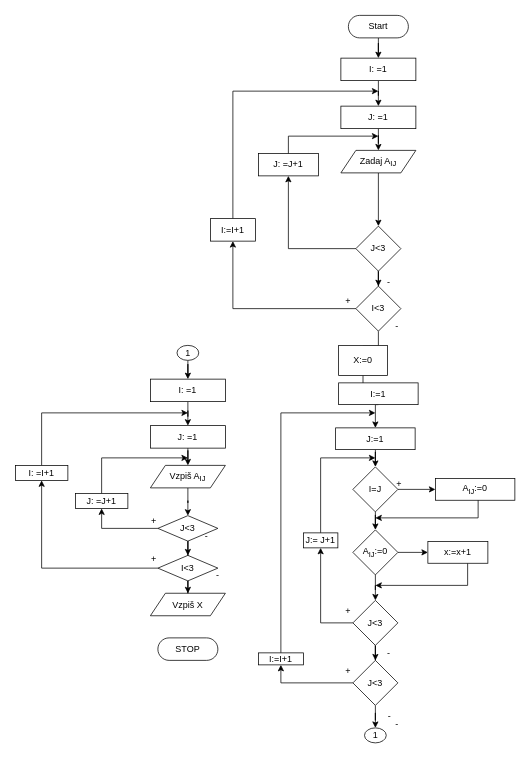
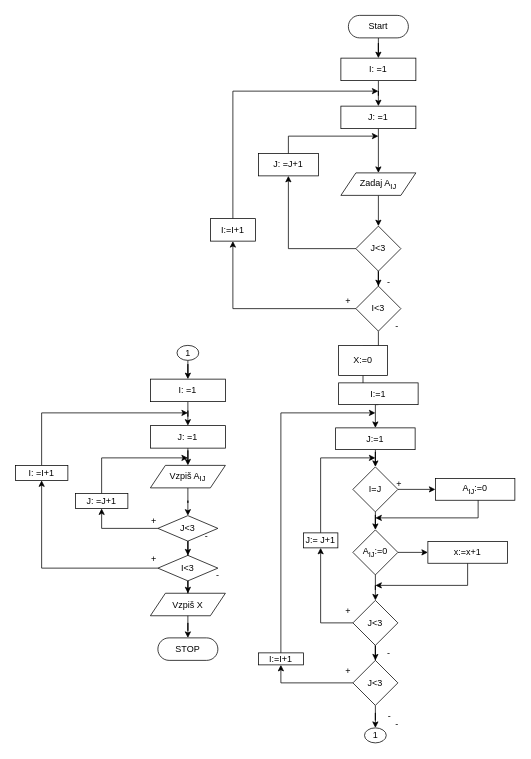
  <mxCell id="0" />
  <mxCell id="1" parent="0" />
  <mxCell id="2" value="" style="edgeStyle=orthogonalEdgeStyle;rounded=0;orthogonalLoop=1;jettySize=auto;html=1;" parent="1" source="3" target="5" edge="1"><mxGeometry relative="1" as="geometry" /></mxCell>
  <mxCell id="3" value="Start" style="html=1;dashed=0;whiteSpace=wrap;shape=mxgraph.dfd.start" parent="1" vertex="1"><mxGeometry x="464" y="20" width="80" height="30" as="geometry" /></mxCell>
  <mxCell id="4" value="" style="edgeStyle=orthogonalEdgeStyle;rounded=0;orthogonalLoop=1;jettySize=auto;html=1;" parent="1" source="5" target="7" edge="1"><mxGeometry relative="1" as="geometry" /></mxCell>
  <mxCell id="5" value="I: =1" style="html=1;dashed=0;whiteSpace=wrap;" parent="1" vertex="1"><mxGeometry x="454" y="77" width="100" height="30" as="geometry" /></mxCell>
  <mxCell id="6" value="" style="edgeStyle=orthogonalEdgeStyle;rounded=0;orthogonalLoop=1;jettySize=auto;html=1;" parent="1" source="7" target="9" edge="1"><mxGeometry relative="1" as="geometry" /></mxCell>
  <mxCell id="7" value="J: =1" style="html=1;dashed=0;whiteSpace=wrap;" parent="1" vertex="1"><mxGeometry x="454" y="141" width="100" height="30" as="geometry" /></mxCell>
  <mxCell id="8" value="" style="edgeStyle=orthogonalEdgeStyle;rounded=0;orthogonalLoop=1;jettySize=auto;html=1;" parent="1" source="9" target="12" edge="1"><mxGeometry relative="1" as="geometry" /></mxCell>
- <mxCell id="9" value="Zadaj A&lt;sub&gt;IJ&lt;/sub&gt;" style="shape=parallelogram;perimeter=parallelogramPerimeter;whiteSpace=wrap;html=1;dashed=0;" parent="1" vertex="1"><mxGeometry x="454" y="200" width="100" height="30" as="geometry" /></mxCell>
+ <mxCell id="9" value="Zadaj A&lt;sub&gt;IJ&lt;/sub&gt;" style="shape=parallelogram;perimeter=parallelogramPerimeter;whiteSpace=wrap;html=1;dashed=0;" parent="1" vertex="1"><mxGeometry x="454" y="230" width="100" height="30" as="geometry" /></mxCell>
  <mxCell id="10" value="" style="edgeStyle=orthogonalEdgeStyle;rounded=0;orthogonalLoop=1;jettySize=auto;html=1;" parent="1" source="12" target="17" edge="1"><mxGeometry relative="1" as="geometry" /></mxCell>
  <mxCell id="11" style="edgeStyle=orthogonalEdgeStyle;rounded=0;orthogonalLoop=1;jettySize=auto;html=1;entryX=0.5;entryY=1;entryDx=0;entryDy=0;" parent="1" source="12" target="14" edge="1"><mxGeometry relative="1" as="geometry" /></mxCell>
  <mxCell id="12" value="J&amp;lt;3" style="rhombus;whiteSpace=wrap;html=1;" parent="1" vertex="1"><mxGeometry x="474" y="301" width="60" height="60" as="geometry" /></mxCell>
  <mxCell id="13" style="edgeStyle=orthogonalEdgeStyle;rounded=0;orthogonalLoop=1;jettySize=auto;html=1;" parent="1" edge="1"><mxGeometry relative="1" as="geometry"><mxPoint x="504" y="181" as="targetPoint" /><mxPoint x="424" y="209" as="sourcePoint" /><Array as="points"><mxPoint x="384" y="209" /><mxPoint x="384" y="181" /></Array></mxGeometry></mxCell>
  <mxCell id="14" value="J: =J+1" style="rounded=0;whiteSpace=wrap;html=1;" parent="1" vertex="1"><mxGeometry x="344" y="204" width="80" height="30" as="geometry" /></mxCell>
  <mxCell id="15" style="edgeStyle=orthogonalEdgeStyle;rounded=0;orthogonalLoop=1;jettySize=auto;html=1;entryX=0.5;entryY=1;entryDx=0;entryDy=0;" parent="1" source="17" target="19" edge="1"><mxGeometry relative="1" as="geometry" /></mxCell>
  <mxCell id="16" style="edgeStyle=orthogonalEdgeStyle;rounded=0;orthogonalLoop=1;jettySize=auto;html=1;entryX=0.5;entryY=0;entryDx=0;entryDy=0;" parent="1" source="17" target="24" edge="1"><mxGeometry relative="1" as="geometry" /></mxCell>
  <mxCell id="17" value="I&amp;lt;3" style="rhombus;whiteSpace=wrap;html=1;" parent="1" vertex="1"><mxGeometry x="474" y="381" width="60" height="60" as="geometry" /></mxCell>
  <mxCell id="18" style="edgeStyle=orthogonalEdgeStyle;rounded=0;orthogonalLoop=1;jettySize=auto;html=1;" parent="1" source="19" edge="1"><mxGeometry relative="1" as="geometry"><mxPoint x="504" y="121" as="targetPoint" /><Array as="points"><mxPoint x="310" y="121" /></Array></mxGeometry></mxCell>
  <mxCell id="19" value="I:=I+1" style="rounded=0;whiteSpace=wrap;html=1;" parent="1" vertex="1"><mxGeometry x="280" y="291" width="60" height="30" as="geometry" /></mxCell>
  <mxCell id="20" value="+" style="text;html=1;strokeColor=none;fillColor=none;align=center;verticalAlign=middle;whiteSpace=wrap;rounded=0;" parent="1" vertex="1"><mxGeometry x="444" y="391" width="40" height="20" as="geometry" /></mxCell>
  <mxCell id="21" value="-" style="text;html=1;strokeColor=none;fillColor=none;align=center;verticalAlign=middle;whiteSpace=wrap;rounded=0;" parent="1" vertex="1"><mxGeometry x="493" y="361" width="50" height="30" as="geometry" /></mxCell>
  <mxCell id="22" value="-" style="text;html=1;strokeColor=none;fillColor=none;align=center;verticalAlign=middle;whiteSpace=wrap;rounded=0;" parent="1" vertex="1"><mxGeometry x="504" y="420" width="50" height="30" as="geometry" /></mxCell>
  <mxCell id="23" style="edgeStyle=orthogonalEdgeStyle;rounded=0;orthogonalLoop=1;jettySize=auto;html=1;entryX=0.5;entryY=0;entryDx=0;entryDy=0;" parent="1" source="24" target="26" edge="1"><mxGeometry relative="1" as="geometry" /></mxCell>
  <mxCell id="24" value="X:=0" style="rounded=0;whiteSpace=wrap;html=1;" parent="1" vertex="1"><mxGeometry x="451" y="460" width="65" height="40" as="geometry" /></mxCell>
  <mxCell id="25" style="edgeStyle=orthogonalEdgeStyle;rounded=0;orthogonalLoop=1;jettySize=auto;html=1;exitX=0.5;exitY=1;exitDx=0;exitDy=0;entryX=0.5;entryY=0;entryDx=0;entryDy=0;" parent="1" source="26" target="28" edge="1"><mxGeometry relative="1" as="geometry" /></mxCell>
  <mxCell id="26" value="I:=1" style="rounded=0;whiteSpace=wrap;html=1;" parent="1" vertex="1"><mxGeometry x="451" y="510" width="106" height="29" as="geometry" /></mxCell>
  <mxCell id="27" style="edgeStyle=orthogonalEdgeStyle;rounded=0;orthogonalLoop=1;jettySize=auto;html=1;entryX=0.5;entryY=0;entryDx=0;entryDy=0;" parent="1" source="28" target="31" edge="1"><mxGeometry relative="1" as="geometry" /></mxCell>
  <mxCell id="28" value="J:=1" style="rounded=0;whiteSpace=wrap;html=1;" parent="1" vertex="1"><mxGeometry x="447" y="570" width="106" height="29" as="geometry" /></mxCell>
  <mxCell id="29" style="edgeStyle=orthogonalEdgeStyle;rounded=0;orthogonalLoop=1;jettySize=auto;html=1;exitX=1;exitY=0.5;exitDx=0;exitDy=0;entryX=0;entryY=0.5;entryDx=0;entryDy=0;" parent="1" source="31" target="33" edge="1"><mxGeometry relative="1" as="geometry" /></mxCell>
  <mxCell id="30" style="edgeStyle=orthogonalEdgeStyle;rounded=0;orthogonalLoop=1;jettySize=auto;html=1;entryX=0.5;entryY=0;entryDx=0;entryDy=0;" parent="1" source="31" target="36" edge="1"><mxGeometry relative="1" as="geometry" /></mxCell>
  <mxCell id="31" value="I=J" style="rhombus;whiteSpace=wrap;html=1;" parent="1" vertex="1"><mxGeometry x="470" y="622" width="60" height="60" as="geometry" /></mxCell>
  <mxCell id="32" style="edgeStyle=orthogonalEdgeStyle;rounded=0;orthogonalLoop=1;jettySize=auto;html=1;" parent="1" edge="1"><mxGeometry relative="1" as="geometry"><mxPoint x="500" y="690" as="targetPoint" /><mxPoint x="637" y="664.5" as="sourcePoint" /><Array as="points"><mxPoint x="637" y="690" /></Array></mxGeometry></mxCell>
  <mxCell id="33" value="A&lt;sub&gt;IJ&lt;/sub&gt;:=0" style="rounded=0;whiteSpace=wrap;html=1;" parent="1" vertex="1"><mxGeometry x="580" y="637.5" width="106" height="29" as="geometry" /></mxCell>
  <mxCell id="34" style="edgeStyle=orthogonalEdgeStyle;rounded=0;orthogonalLoop=1;jettySize=auto;html=1;entryX=0;entryY=0.5;entryDx=0;entryDy=0;" parent="1" source="36" target="38" edge="1"><mxGeometry relative="1" as="geometry" /></mxCell>
  <mxCell id="35" style="edgeStyle=orthogonalEdgeStyle;rounded=0;orthogonalLoop=1;jettySize=auto;html=1;entryX=0.5;entryY=0;entryDx=0;entryDy=0;" parent="1" source="36" target="41" edge="1"><mxGeometry relative="1" as="geometry" /></mxCell>
  <mxCell id="36" value="A&lt;sub&gt;IJ&lt;/sub&gt;:=0" style="rhombus;whiteSpace=wrap;html=1;" parent="1" vertex="1"><mxGeometry x="470" y="706" width="60" height="60" as="geometry" /></mxCell>
  <mxCell id="37" style="edgeStyle=orthogonalEdgeStyle;rounded=0;orthogonalLoop=1;jettySize=auto;html=1;" parent="1" source="38" edge="1"><mxGeometry relative="1" as="geometry"><mxPoint x="500" y="780" as="targetPoint" /><Array as="points"><mxPoint x="623" y="780" /></Array></mxGeometry></mxCell>
- <mxCell id="38" value="x:=x+1" style="rounded=0;whiteSpace=wrap;html=1;" parent="1" vertex="1"><mxGeometry x="570" y="721.5" width="80" height="29" as="geometry" /></mxCell>
+ <mxCell id="38" value="x:=x+1" style="rounded=0;whiteSpace=wrap;html=1;" parent="1" vertex="1"><mxGeometry x="570" y="721.5" width="106" height="29" as="geometry" /></mxCell>
  <mxCell id="39" style="edgeStyle=orthogonalEdgeStyle;rounded=0;orthogonalLoop=1;jettySize=auto;html=1;entryX=0.5;entryY=0;entryDx=0;entryDy=0;" parent="1" source="41" target="44" edge="1"><mxGeometry relative="1" as="geometry" /></mxCell>
  <mxCell id="40" style="edgeStyle=orthogonalEdgeStyle;rounded=0;orthogonalLoop=1;jettySize=auto;html=1;entryX=0.5;entryY=1;entryDx=0;entryDy=0;" parent="1" source="41" target="48" edge="1"><mxGeometry relative="1" as="geometry" /></mxCell>
  <mxCell id="41" value="J&amp;lt;3" style="rhombus;whiteSpace=wrap;html=1;" parent="1" vertex="1"><mxGeometry x="470" y="800" width="60" height="60" as="geometry" /></mxCell>
  <mxCell id="42" style="edgeStyle=orthogonalEdgeStyle;rounded=0;orthogonalLoop=1;jettySize=auto;html=1;entryX=0.5;entryY=1;entryDx=0;entryDy=0;" parent="1" source="44" target="46" edge="1"><mxGeometry relative="1" as="geometry" /></mxCell>
  <mxCell id="43" style="edgeStyle=orthogonalEdgeStyle;rounded=0;orthogonalLoop=1;jettySize=auto;html=1;entryX=0.5;entryY=0;entryDx=0;entryDy=0;" parent="1" source="44" target="49" edge="1"><mxGeometry relative="1" as="geometry" /></mxCell>
  <mxCell id="44" value="J&amp;lt;3" style="rhombus;whiteSpace=wrap;html=1;" parent="1" vertex="1"><mxGeometry x="470" y="880" width="60" height="60" as="geometry" /></mxCell>
  <mxCell id="45" style="edgeStyle=orthogonalEdgeStyle;rounded=0;orthogonalLoop=1;jettySize=auto;html=1;" parent="1" source="46" edge="1"><mxGeometry relative="1" as="geometry"><mxPoint x="500" y="550" as="targetPoint" /><Array as="points"><mxPoint x="374" y="550" /></Array></mxGeometry></mxCell>
  <mxCell id="46" value="I:=I+1" style="rounded=0;whiteSpace=wrap;html=1;" parent="1" vertex="1"><mxGeometry x="344" y="870" width="60" height="16" as="geometry" /></mxCell>
  <mxCell id="47" style="edgeStyle=orthogonalEdgeStyle;rounded=0;orthogonalLoop=1;jettySize=auto;html=1;exitX=0.5;exitY=0;exitDx=0;exitDy=0;" parent="1" source="48" edge="1"><mxGeometry relative="1" as="geometry"><mxPoint x="500" y="610" as="targetPoint" /><Array as="points"><mxPoint x="427" y="610" /></Array></mxGeometry></mxCell>
  <mxCell id="48" value="J:= J+1" style="rounded=0;whiteSpace=wrap;html=1;" parent="1" vertex="1"><mxGeometry x="404" y="710" width="46" height="20" as="geometry" /></mxCell>
  <mxCell id="49" value="1" style="ellipse;whiteSpace=wrap;html=1;" parent="1" vertex="1"><mxGeometry x="485.5" y="970" width="29" height="20" as="geometry" /></mxCell>
  <mxCell id="50" value="-" style="text;html=1;strokeColor=none;fillColor=none;align=center;verticalAlign=middle;whiteSpace=wrap;rounded=0;" parent="1" vertex="1"><mxGeometry x="493" y="856" width="50" height="30" as="geometry" /></mxCell>
  <mxCell id="51" value="-" style="text;html=1;strokeColor=none;fillColor=none;align=center;verticalAlign=middle;whiteSpace=wrap;rounded=0;" parent="1" vertex="1"><mxGeometry x="494" y="940" width="50" height="30" as="geometry" /></mxCell>
  <mxCell id="52" value="+" style="text;html=1;strokeColor=none;fillColor=none;align=center;verticalAlign=middle;whiteSpace=wrap;rounded=0;" parent="1" vertex="1"><mxGeometry x="439" y="880" width="50" height="30" as="geometry" /></mxCell>
  <mxCell id="53" value="+" style="text;html=1;strokeColor=none;fillColor=none;align=center;verticalAlign=middle;whiteSpace=wrap;rounded=0;" parent="1" vertex="1"><mxGeometry x="439" y="800" width="50" height="30" as="geometry" /></mxCell>
  <mxCell id="54" value="+" style="text;html=1;strokeColor=none;fillColor=none;align=center;verticalAlign=middle;whiteSpace=wrap;rounded=0;" parent="1" vertex="1"><mxGeometry x="507" y="630" width="50" height="30" as="geometry" /></mxCell>
  <mxCell id="55" style="edgeStyle=orthogonalEdgeStyle;rounded=0;orthogonalLoop=1;jettySize=auto;html=1;entryX=0.5;entryY=0;entryDx=0;entryDy=0;" parent="1" source="56" target="58" edge="1"><mxGeometry relative="1" as="geometry" /></mxCell>
  <mxCell id="56" value="1" style="ellipse;whiteSpace=wrap;html=1;" parent="1" vertex="1"><mxGeometry x="235.5" y="460" width="29" height="20" as="geometry" /></mxCell>
  <mxCell id="57" style="edgeStyle=orthogonalEdgeStyle;rounded=0;orthogonalLoop=1;jettySize=auto;html=1;entryX=0.5;entryY=0;entryDx=0;entryDy=0;" parent="1" source="58" target="60" edge="1"><mxGeometry relative="1" as="geometry" /></mxCell>
  <mxCell id="58" value="I: =1" style="html=1;dashed=0;whiteSpace=wrap;" parent="1" vertex="1"><mxGeometry x="200" y="505" width="100" height="30" as="geometry" /></mxCell>
  <mxCell id="59" style="edgeStyle=orthogonalEdgeStyle;rounded=0;orthogonalLoop=1;jettySize=auto;html=1;entryX=0.5;entryY=0;entryDx=0;entryDy=0;" parent="1" source="60" target="62" edge="1"><mxGeometry relative="1" as="geometry" /></mxCell>
  <mxCell id="60" value="J: =1" style="html=1;dashed=0;whiteSpace=wrap;" parent="1" vertex="1"><mxGeometry x="200" y="567" width="100" height="30" as="geometry" /></mxCell>
  <mxCell id="61" style="edgeStyle=orthogonalEdgeStyle;rounded=0;orthogonalLoop=1;jettySize=auto;html=1;entryX=0.5;entryY=0;entryDx=0;entryDy=0;" parent="1" source="62" target="65" edge="1"><mxGeometry relative="1" as="geometry" /></mxCell>
  <mxCell id="62" value="Vzpiš A&lt;sub&gt;IJ&lt;/sub&gt;" style="shape=parallelogram;perimeter=parallelogramPerimeter;whiteSpace=wrap;html=1;fixedSize=1;" parent="1" vertex="1"><mxGeometry x="200" y="620" width="100" height="30" as="geometry" /></mxCell>
  <mxCell id="63" style="edgeStyle=orthogonalEdgeStyle;rounded=0;orthogonalLoop=1;jettySize=auto;html=1;entryX=0.5;entryY=0;entryDx=0;entryDy=0;" parent="1" source="65" target="68" edge="1"><mxGeometry relative="1" as="geometry" /></mxCell>
  <mxCell id="64" style="edgeStyle=orthogonalEdgeStyle;rounded=0;orthogonalLoop=1;jettySize=auto;html=1;entryX=0.5;entryY=1;entryDx=0;entryDy=0;" parent="1" source="65" target="70" edge="1"><mxGeometry relative="1" as="geometry" /></mxCell>
  <mxCell id="65" value="J&amp;lt;3" style="rhombus;whiteSpace=wrap;html=1;" parent="1" vertex="1"><mxGeometry x="210" y="687" width="80" height="34" as="geometry" /></mxCell>
  <mxCell id="66" style="edgeStyle=orthogonalEdgeStyle;rounded=0;orthogonalLoop=1;jettySize=auto;html=1;entryX=0.5;entryY=0;entryDx=0;entryDy=0;" parent="1" source="68" target="71" edge="1"><mxGeometry relative="1" as="geometry" /></mxCell>
  <mxCell id="67" style="edgeStyle=orthogonalEdgeStyle;rounded=0;orthogonalLoop=1;jettySize=auto;html=1;entryX=0.5;entryY=1;entryDx=0;entryDy=0;" parent="1" source="68" target="73" edge="1"><mxGeometry relative="1" as="geometry" /></mxCell>
  <mxCell id="68" value="I&amp;lt;3" style="rhombus;whiteSpace=wrap;html=1;" parent="1" vertex="1"><mxGeometry x="210" y="740" width="80" height="34" as="geometry" /></mxCell>
  <mxCell id="69" style="edgeStyle=orthogonalEdgeStyle;rounded=0;orthogonalLoop=1;jettySize=auto;html=1;" parent="1" source="70" edge="1"><mxGeometry relative="1" as="geometry"><mxPoint x="250" y="610" as="targetPoint" /><Array as="points"><mxPoint x="135" y="610" /><mxPoint x="250" y="610" /></Array></mxGeometry></mxCell>
  <mxCell id="70" value="J: =J+1" style="html=1;dashed=0;whiteSpace=wrap;" parent="1" vertex="1"><mxGeometry x="100" y="657.5" width="70" height="20" as="geometry" /></mxCell>
  <mxCell id="71" value="Vzpiš X" style="shape=parallelogram;perimeter=parallelogramPerimeter;whiteSpace=wrap;html=1;fixedSize=1;" parent="1" vertex="1"><mxGeometry x="200" y="790.5" width="100" height="30" as="geometry" /></mxCell>
  <mxCell id="72" style="edgeStyle=orthogonalEdgeStyle;rounded=0;orthogonalLoop=1;jettySize=auto;html=1;" parent="1" source="73" edge="1"><mxGeometry relative="1" as="geometry"><mxPoint x="250" y="550" as="targetPoint" /><Array as="points"><mxPoint x="55" y="550" /></Array></mxGeometry></mxCell>
  <mxCell id="73" value="I: =I+1" style="html=1;dashed=0;whiteSpace=wrap;" parent="1" vertex="1"><mxGeometry x="20" y="620" width="70" height="20" as="geometry" /></mxCell>
  <mxCell id="74" value="+" style="text;html=1;strokeColor=none;fillColor=none;align=center;verticalAlign=middle;whiteSpace=wrap;rounded=0;" parent="1" vertex="1"><mxGeometry x="180" y="730" width="50" height="30" as="geometry" /></mxCell>
  <mxCell id="75" value="+" style="text;html=1;strokeColor=none;fillColor=none;align=center;verticalAlign=middle;whiteSpace=wrap;rounded=0;" parent="1" vertex="1"><mxGeometry x="180" y="680" width="50" height="30" as="geometry" /></mxCell>
  <mxCell id="76" value="-" style="text;html=1;strokeColor=none;fillColor=none;align=center;verticalAlign=middle;whiteSpace=wrap;rounded=0;" parent="1" vertex="1"><mxGeometry x="504" y="950" width="50" height="30" as="geometry" /></mxCell>
  <mxCell id="77" value="-" style="text;html=1;strokeColor=none;fillColor=none;align=center;verticalAlign=middle;whiteSpace=wrap;rounded=0;" parent="1" vertex="1"><mxGeometry x="264.5" y="750.5" width="50" height="30" as="geometry" /></mxCell>
  <mxCell id="78" value="-" style="text;html=1;strokeColor=none;fillColor=none;align=center;verticalAlign=middle;whiteSpace=wrap;rounded=0;" parent="1" vertex="1"><mxGeometry x="250" y="700" width="50" height="30" as="geometry" /></mxCell>
  <mxCell id="79" value="STOP" style="html=1;dashed=0;whiteSpace=wrap;shape=mxgraph.dfd.start" parent="1" vertex="1"><mxGeometry x="210" y="850" width="80" height="30" as="geometry" /></mxCell>
+ <mxCell id="80" style="edgeStyle=orthogonalEdgeStyle;rounded=0;orthogonalLoop=1;jettySize=auto;html=1;entryX=0.5;entryY=0.5;entryDx=0;entryDy=-15;entryPerimeter=0;" parent="1" source="71" target="79" edge="1"><mxGeometry relative="1" as="geometry" /></mxCell>
